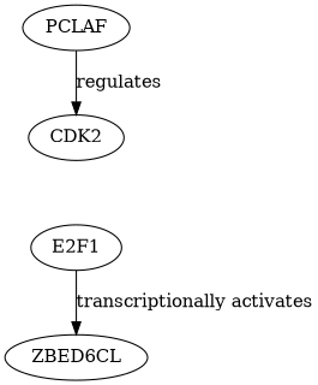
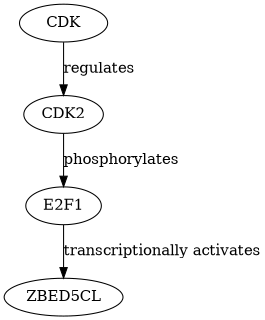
  digraph {
-   PCLAF
+   PCLAF [label=CDK]
    CDK2
    E2F1
-   ZBED6CL
+   ZBED6CL [label=ZBED5CL]
    PCLAF -> CDK2 [evidence="PCLAF activates CDK2 during cell cycle progression (PMID: 34567890)." label=regulates probability=0.8]
+   CDK2 -> E2F1 [evidence="CDK2 phosphorylates E2F1, enhancing its activity (PMID: 45678901)." label=phosphorylates probability=0.85]
    E2F1 -> ZBED6CL [evidence="E2F1 can activate transcription of genes including ZBED6CL (PMID: 56789012)." label="transcriptionally activates" probability=0.6]
  }
